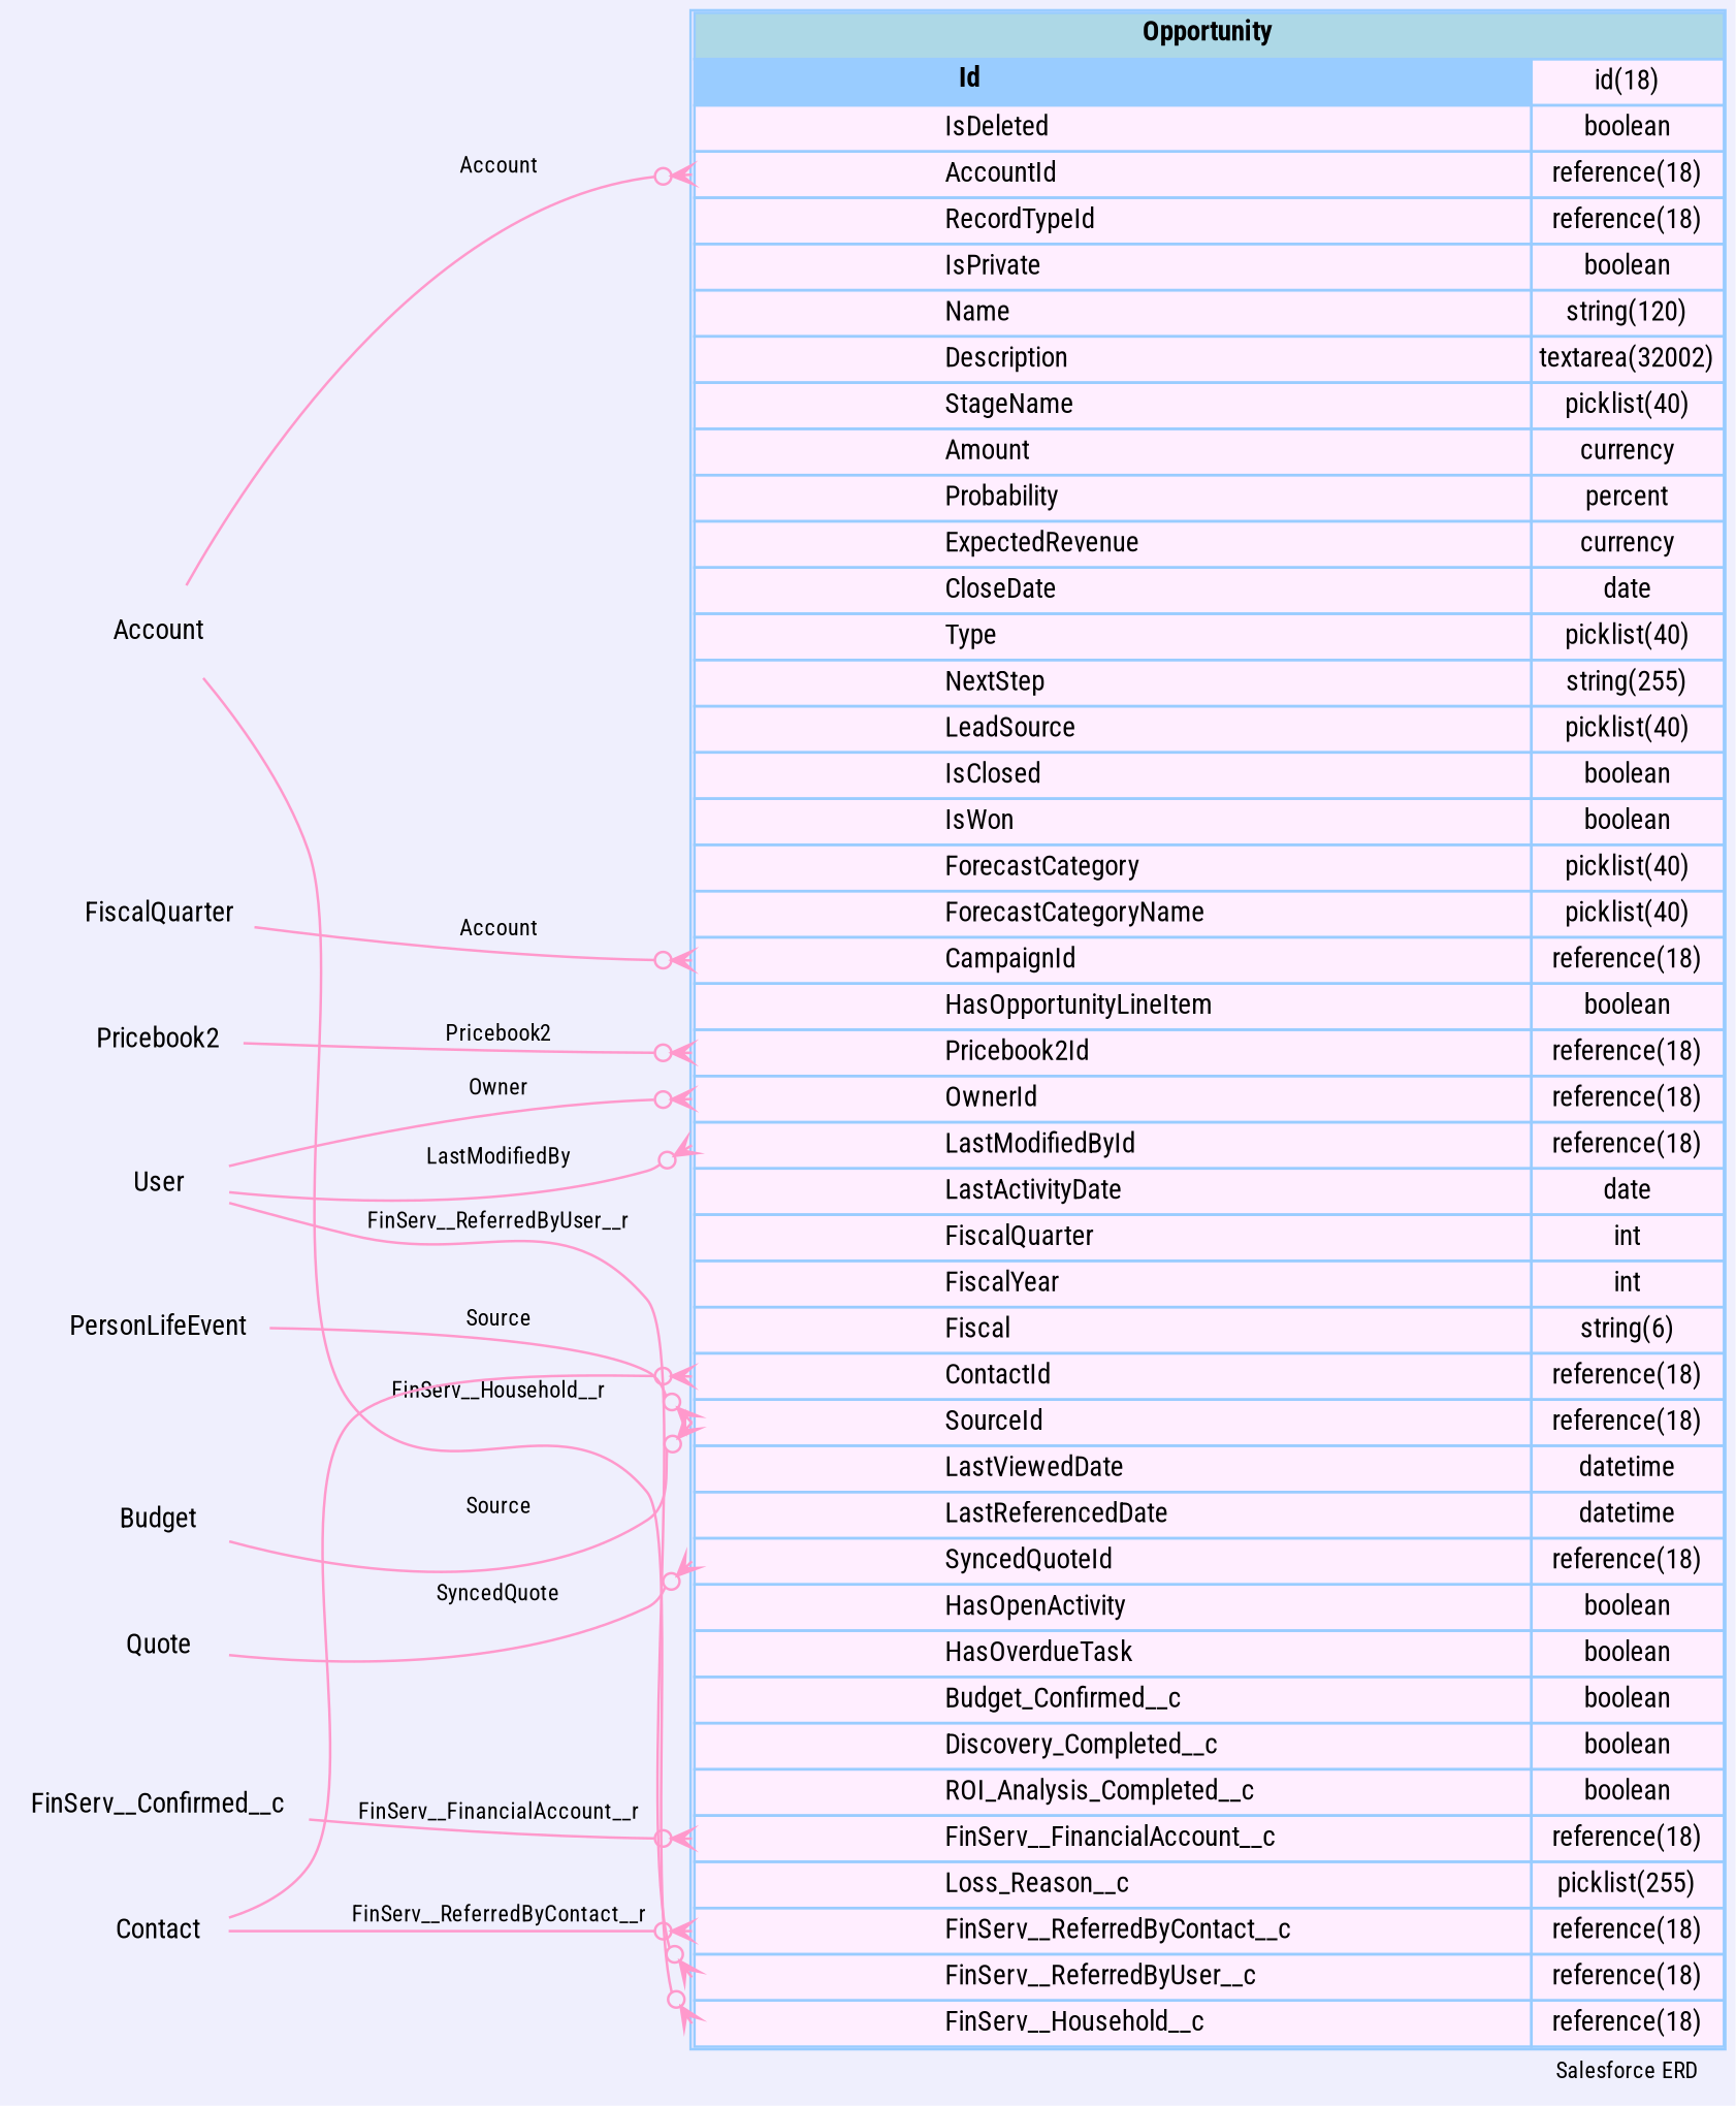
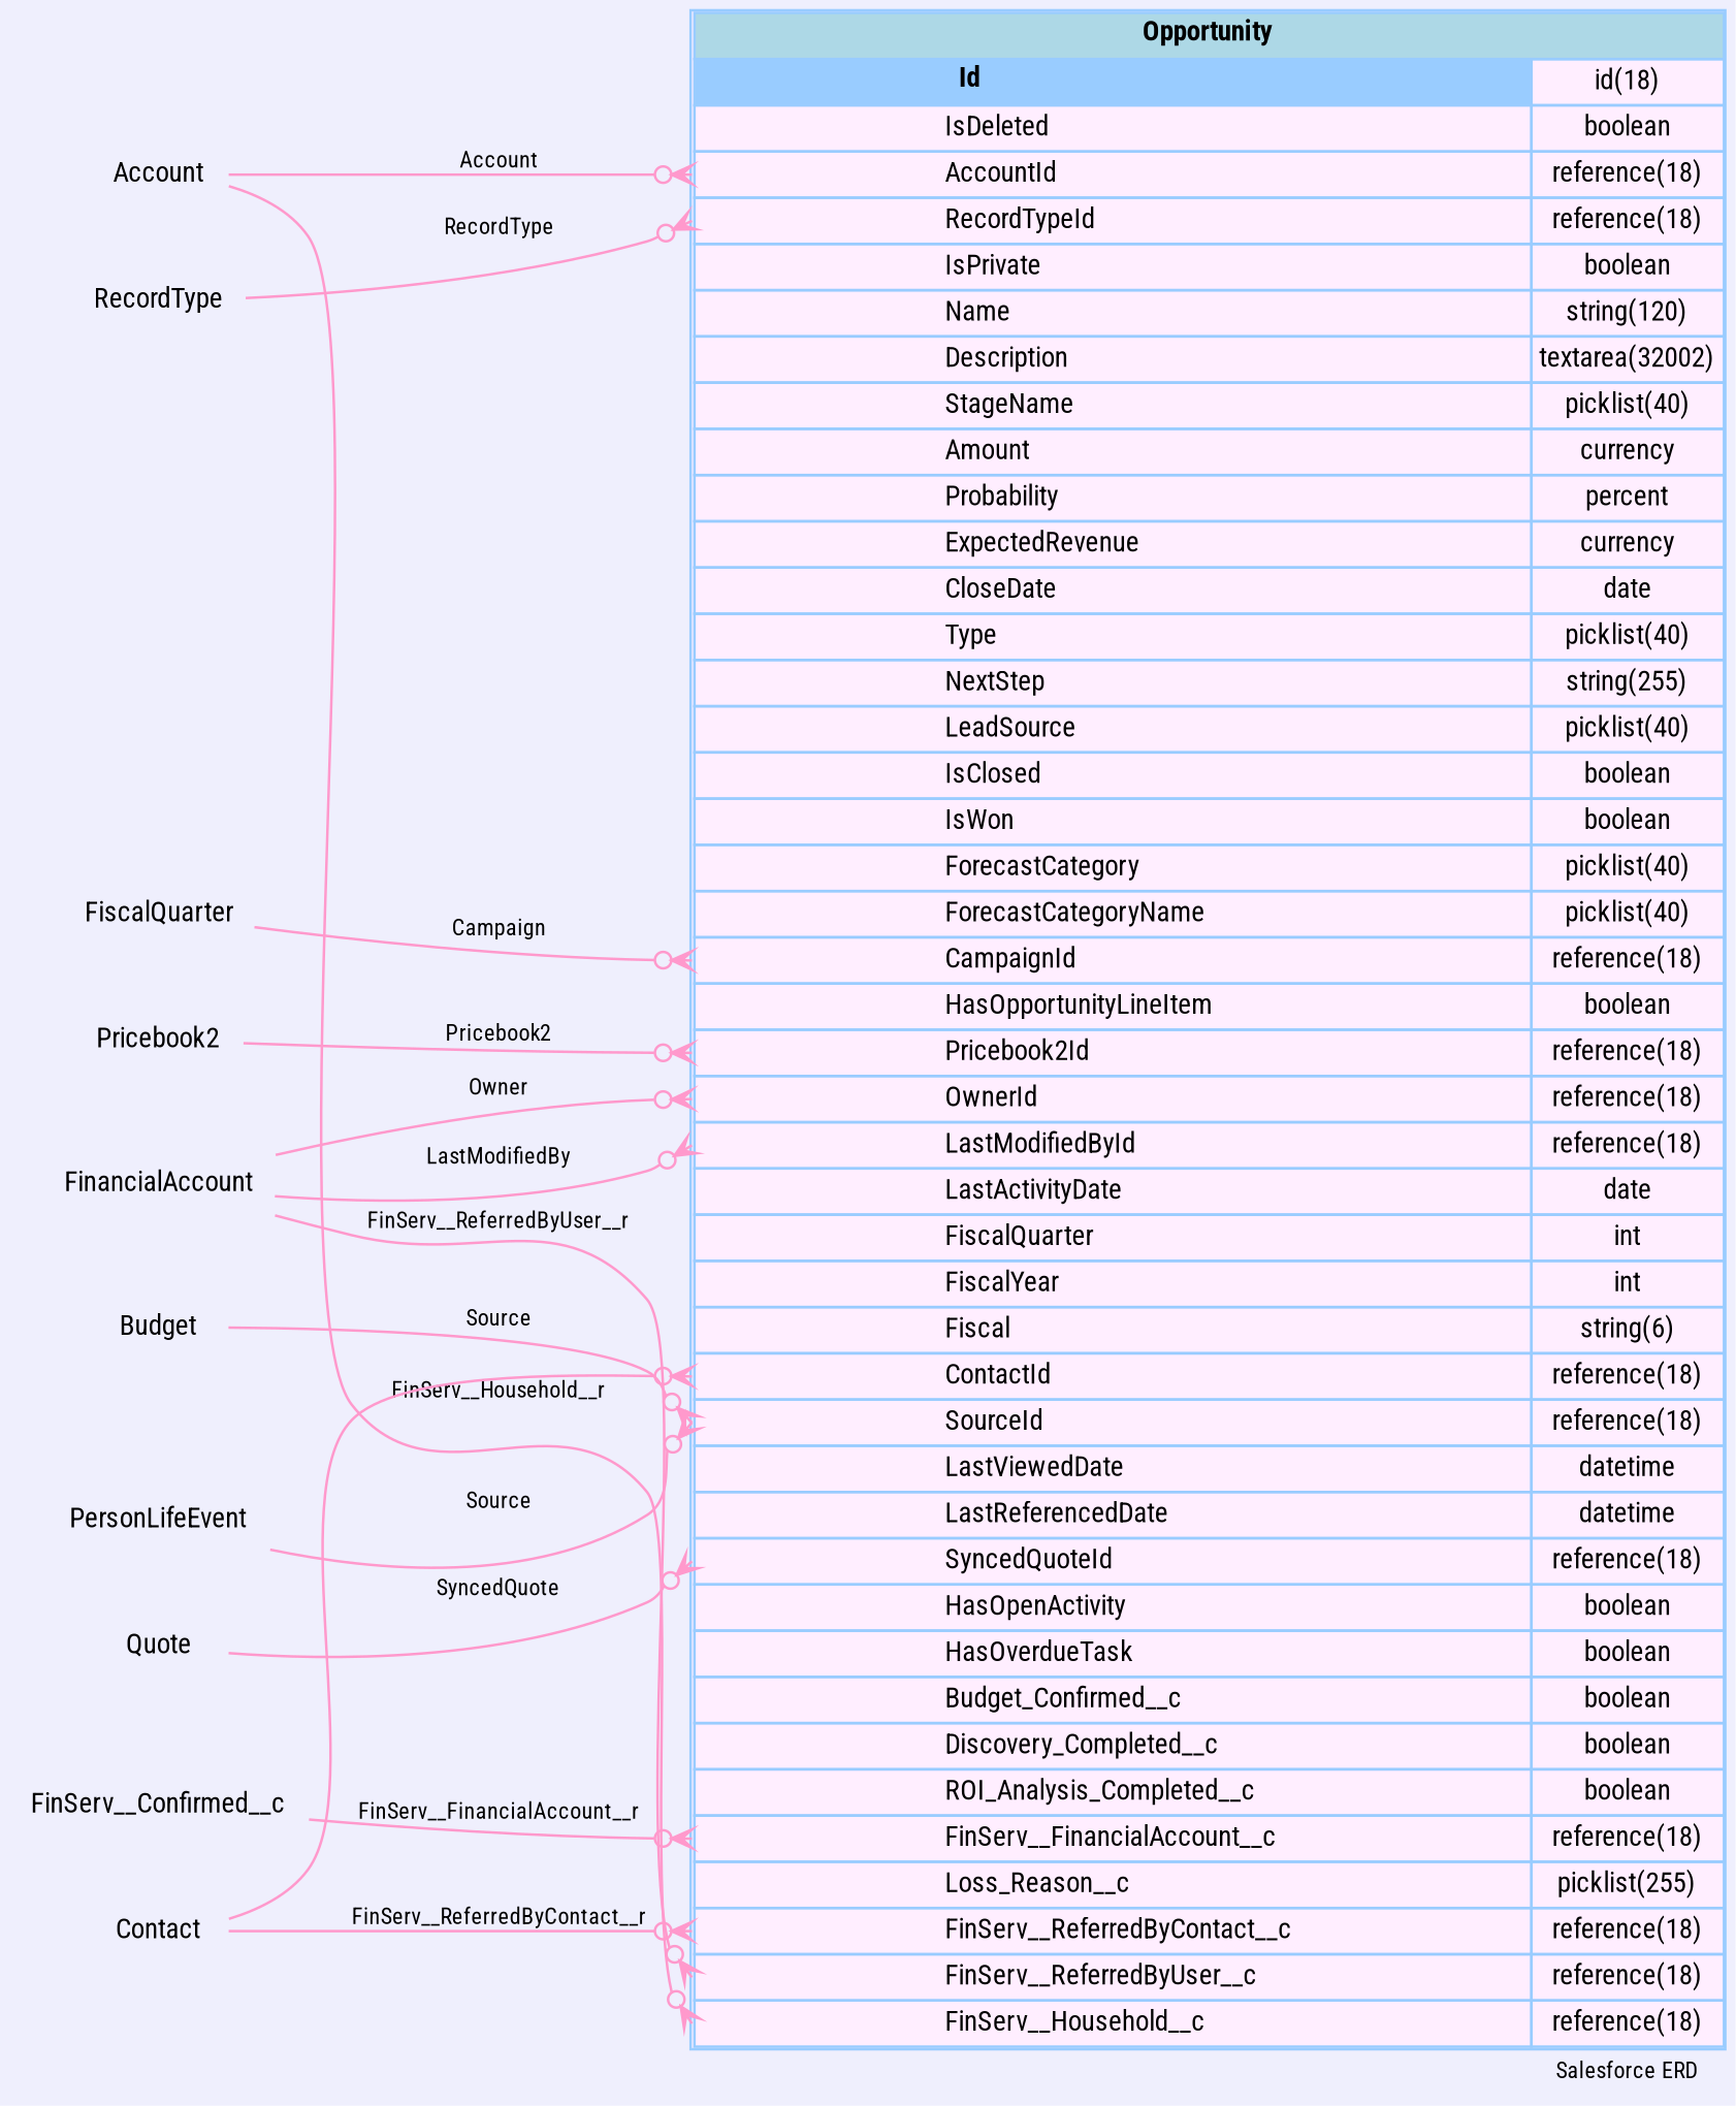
  digraph {
    bgcolor="#efeffd"
    fontname="Roboto Condensed"
    fontsize=9
    label="Salesforce ERD "
    labeljust=r
    nodesep=0.18
    rankdir=RL
    ranksep=0.46
    node [color="#99ccff" fontname="Roboto Condensed" fontsize=11 shape=plaintext]
    edge [arrowhead=none arrowsize=0.8 arrowtail=crowodot color="#ff99cc" dir=back fontname="Roboto Condensed" fontsize=9 headport="Id:e" tailport="SourceId:w"]
    n1 [label=<                 <table border="1" cellborder="1" cellspacing="0" bgcolor="#ffeeff" >                      <tr><td colspan="3" bgcolor="lightblue"><b>Opportunity</b></td></tr>              <tr>                                         <td  bgcolor="#99ccff" port="Id" align="left">                                            <b>Id</b>                                         </td><td>id(18)</td></tr> <tr>                                          <td port="IsDeleted" align="left">                                          IsDeleted                                        </td><td>boolean</td></tr> <tr>                                          <td port="AccountId" align="left">                                          AccountId                                        </td><td>reference(18)</td></tr> <tr>                                          <td port="RecordTypeId" align="left">                                          RecordTypeId                                        </td><td>reference(18)</td></tr> <tr>                                          <td port="IsPrivate" align="left">                                          IsPrivate                                        </td><td>boolean</td></tr> <tr>                                          <td port="Name" align="left">                                          Name                                        </td><td>string(120)</td></tr> <tr>                                          <td port="Description" align="left">                                          Description                                        </td><td>textarea(32002)</td></tr> <tr>                                          <td port="StageName" align="left">                                          StageName                                        </td><td>picklist(40)</td></tr> <tr>                                          <td port="Amount" align="left">                                          Amount                                        </td><td>currency</td></tr> <tr>                                          <td port="Probability" align="left">                                          Probability                                        </td><td>percent</td></tr> <tr>                                          <td port="ExpectedRevenue" align="left">                                          ExpectedRevenue                                        </td><td>currency</td></tr> <tr>                                          <td port="CloseDate" align="left">                                          CloseDate                                        </td><td>date</td></tr> <tr>                                          <td port="Type" align="left">                                          Type                                        </td><td>picklist(40)</td></tr> <tr>                                          <td port="NextStep" align="left">                                          NextStep                                        </td><td>string(255)</td></tr> <tr>                                          <td port="LeadSource" align="left">                                          LeadSource                                        </td><td>picklist(40)</td></tr> <tr>                                          <td port="IsClosed" align="left">                                          IsClosed                                        </td><td>boolean</td></tr> <tr>                                          <td port="IsWon" align="left">                                          IsWon                                        </td><td>boolean</td></tr> <tr>                                          <td port="ForecastCategory" align="left">                                          ForecastCategory                                        </td><td>picklist(40)</td></tr> <tr>                                          <td port="ForecastCategoryName" align="left">                                          ForecastCategoryName                                        </td><td>picklist(40)</td></tr> <tr>                                          <td port="CampaignId" align="left">                                          CampaignId                                        </td><td>reference(18)</td></tr> <tr>                                          <td port="HasOpportunityLineItem" align="left">                                          HasOpportunityLineItem                                        </td><td>boolean</td></tr> <tr>                                          <td port="Pricebook2Id" align="left">                                          Pricebook2Id                                        </td><td>reference(18)</td></tr> <tr>                                          <td port="OwnerId" align="left">                                          OwnerId                                        </td><td>reference(18)</td></tr> <tr>                                          <td port="LastModifiedById" align="left">                                          LastModifiedById                                        </td><td>reference(18)</td></tr> <tr>                                          <td port="LastActivityDate" align="left">                                          LastActivityDate                                        </td><td>date</td></tr> <tr>                                          <td port="FiscalQuarter" align="left">                                          FiscalQuarter                                        </td><td>int</td></tr> <tr>                                          <td port="FiscalYear" align="left">                                          FiscalYear                                        </td><td>int</td></tr> <tr>                                          <td port="Fiscal" align="left">                                          Fiscal                                        </td><td>string(6)</td></tr> <tr>                                          <td port="ContactId" align="left">                                          ContactId                                        </td><td>reference(18)</td></tr> <tr>                                          <td port="SourceId" align="left">                                          SourceId                                        </td><td>reference(18)</td></tr> <tr>                                          <td port="LastViewedDate" align="left">                                          LastViewedDate                                        </td><td>datetime</td></tr> <tr>                                          <td port="LastReferencedDate" align="left">                                          LastReferencedDate                                        </td><td>datetime</td></tr> <tr>                                          <td port="SyncedQuoteId" align="left">                                          SyncedQuoteId                                        </td><td>reference(18)</td></tr> <tr>                                          <td port="HasOpenActivity" align="left">                                          HasOpenActivity                                        </td><td>boolean</td></tr> <tr>                                          <td port="HasOverdueTask" align="left">                                          HasOverdueTask                                        </td><td>boolean</td></tr> <tr>                                          <td port="Budget_Confirmed__c" align="left">                                          Budget_Confirmed__c                                        </td><td>boolean</td></tr> <tr>                                          <td port="Discovery_Completed__c" align="left">                                          Discovery_Completed__c                                        </td><td>boolean</td></tr> <tr>                                          <td port="ROI_Analysis_Completed__c" align="left">                                          ROI_Analysis_Completed__c                                        </td><td>boolean</td></tr> <tr>                                          <td port="FinServ__FinancialAccount__c" align="left">                                          FinServ__FinancialAccount__c                                        </td><td>reference(18)</td></tr> <tr>                                          <td port="Loss_Reason__c" align="left">                                          Loss_Reason__c                                        </td><td>picklist(255)</td></tr> <tr>                                          <td port="FinServ__ReferredByContact__c" align="left">                                          FinServ__ReferredByContact__c                                        </td><td>reference(18)</td></tr> <tr>                                          <td port="FinServ__ReferredByUser__c" align="left">                                          FinServ__ReferredByUser__c                                        </td><td>reference(18)</td></tr> <tr>                                          <td port="FinServ__Household__c" align="left">                                          FinServ__Household__c                                        </td><td>reference(18)</td></tr>                             </table>                 > margin=0 shape=none]
    Account
+   RecordType
    n4 [label=FiscalQuarter]
    Pricebook2
-   User
+   User [label=FinancialAccount]
    Contact
    n8 [label=Budget]
    PersonLifeEvent
    Quote
    n11 [label=FinServ__Confirmed__c]
    n1 -> Account [label=Account tailport="AccountId:w"]
    n1 -> Account [label=FinServ__Household__r tailport="FinServ__Household__c:w"]
-   n1 -> n4 [label=Account tailport="CampaignId:w"]
+   n1 -> RecordType [label=RecordType tailport="RecordTypeId:w"]
+   n1 -> n4 [label=Campaign tailport="CampaignId:w"]
    n1 -> Pricebook2 [label=Pricebook2 tailport="Pricebook2Id:w"]
    n1 -> User [label=Owner tailport="OwnerId:w"]
    n1 -> User [label=LastModifiedBy tailport="LastModifiedById:w"]
    n1 -> User [label=FinServ__ReferredByUser__r tailport="FinServ__ReferredByUser__c:w"]
    n1 -> Contact [tailport="ContactId:w"]
    n1 -> Contact [label=FinServ__ReferredByContact__r tailport="FinServ__ReferredByContact__c:w"]
    n1 -> n8 [label=Source]
    n1 -> PersonLifeEvent [label=Source]
    n1 -> Quote [label=SyncedQuote tailport="SyncedQuoteId:w"]
    n1 -> n11 [label=FinServ__FinancialAccount__r tailport="FinServ__FinancialAccount__c:w"]
  }
